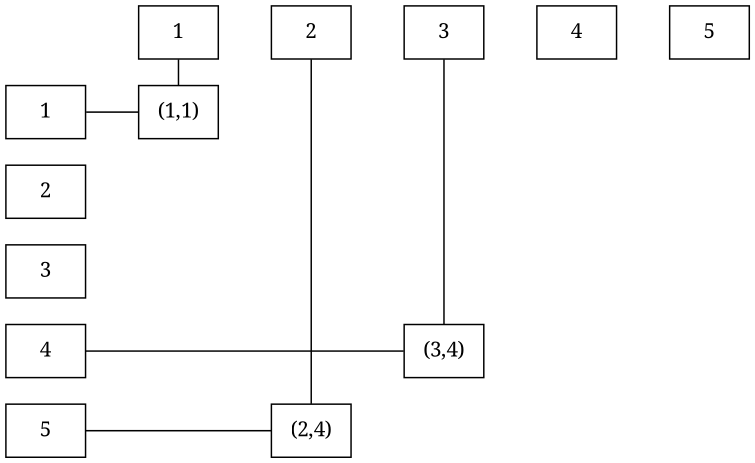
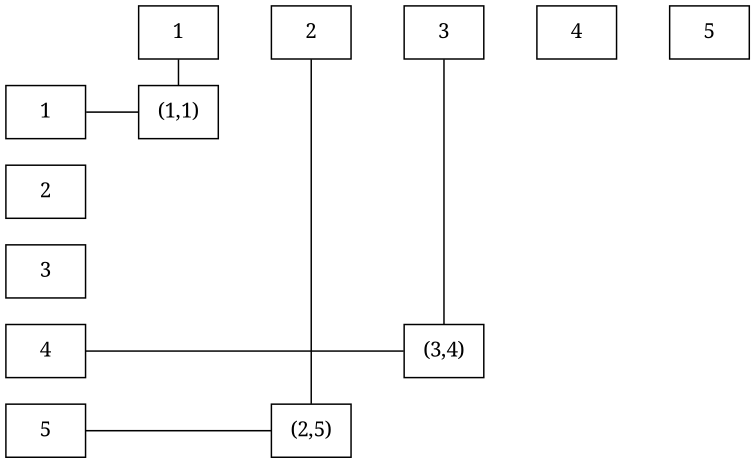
  digraph {
    rankdir=LR
    fontname="Noto Serif"
    node [group=1 shape=box fontname="Noto Serif"]
    edge [style=invis fontname="Noto Serif"]
    n1 [group=2 label=1]
    n2 [group=3 label=2]
    n3 [group=4 label=3]
    n4 [group=5 label=4]
    n5 [group=6 label=5]
    n6 [label=1]
    n7 [group=2 label="(1,1)"]
    n8 [label=2]
-   n9 [group=6 label="(2,4)"]
+   n9 [group=6 label="(2,5)"]
    n10 [label=3]
    n11 [group=5 label="(3,4)"]
    n12 [label=4]
    n13 [label=5]
    subgraph sub_1 {
      rank=same
      n1
      n2
      n3
      n4
      n5
    }
    subgraph sub_2 {
      rank=same
      n6
      n7
    }
    subgraph sub_3 {
      rank=same
      n8
      n9
    }
    subgraph sub_4 {
      rank=same
      n10
      n11
    }
    n1 -> n2
    n1 -> n7 [dir=none style=""]
    n2 -> n3
    n3 -> n4
    n4 -> n5
    n4 -> n11 [dir=none style=""]
    n5 -> n9 [dir=none style=""]
    n6 -> n7 [dir=none style=""]
    n6 -> n8
    n8 -> n9 [dir=none style=""]
    n8 -> n10
    n10 -> n11 [dir=none style=""]
    n10 -> n12
    n12 -> n13
  }
